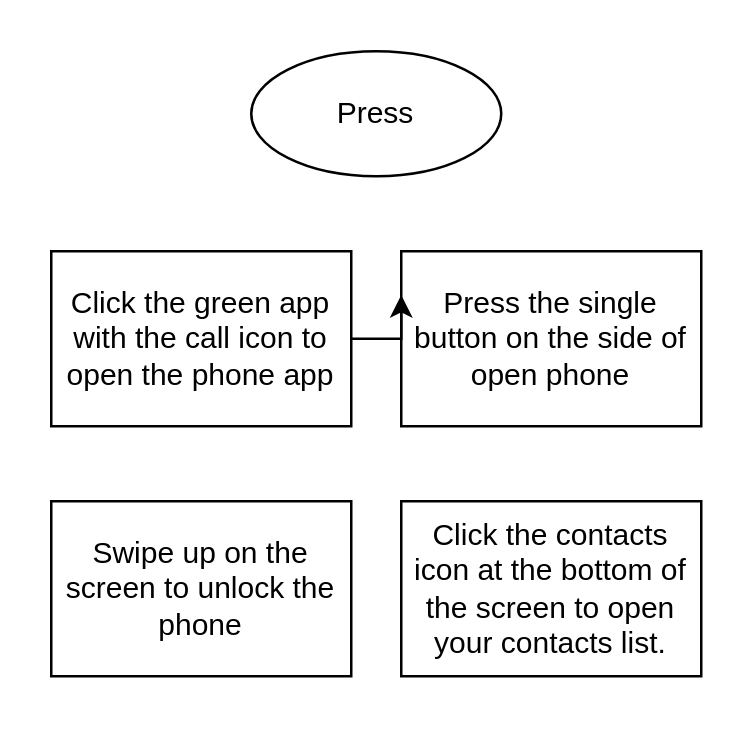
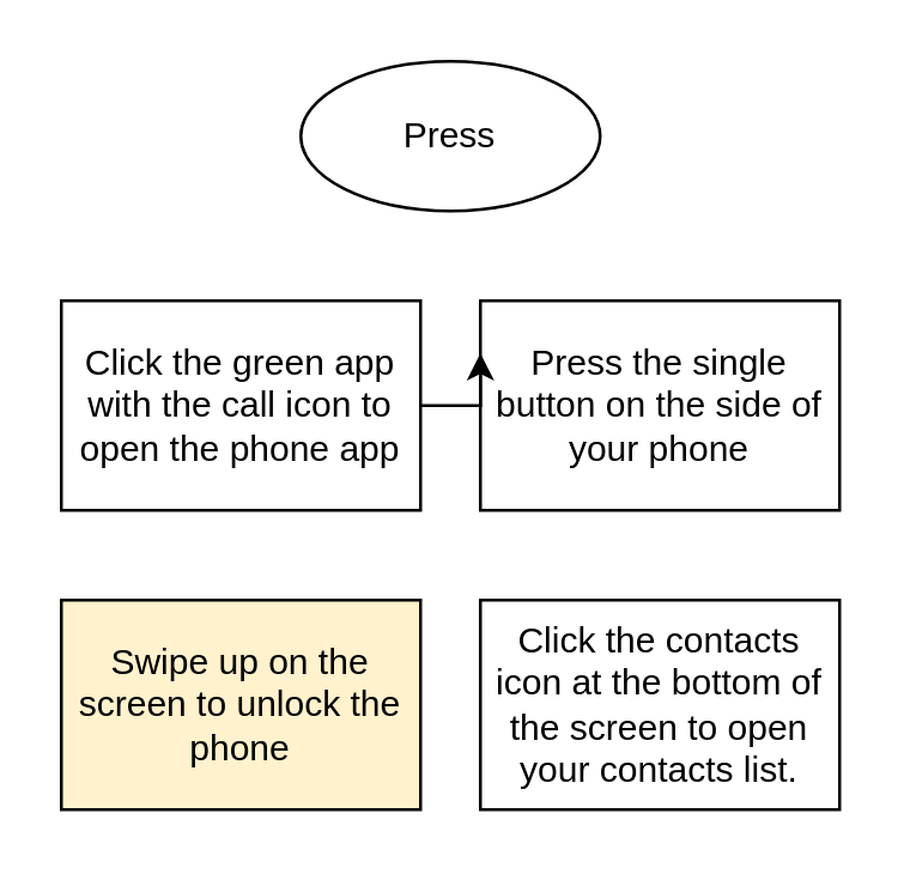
  <mxCell id="0" />
  <mxCell id="1" parent="0" />
  <mxCell id="2" value="Press" style="ellipse;whiteSpace=wrap;html=1;" vertex="1" parent="1"><mxGeometry x="100" y="20" width="100" height="50" as="geometry" /></mxCell>
- <mxCell id="3" value="Press the single button on the side of open phone" style="rounded=0;whiteSpace=wrap;html=1;" vertex="1" parent="1"><mxGeometry x="160" y="100" width="120" height="70" as="geometry" /></mxCell>
- <mxCell id="4" value="Swipe up on the screen to unlock the phone" style="rounded=0;whiteSpace=wrap;html=1;direction=south;" vertex="1" parent="1"><mxGeometry x="20" y="200" width="120" height="70" as="geometry" /></mxCell>
+ <mxCell id="3" value="Press the single button on the side of your phone" style="rounded=0;whiteSpace=wrap;html=1;" vertex="1" parent="1"><mxGeometry x="160" y="100" width="120" height="70" as="geometry" /></mxCell>
+ <mxCell id="4" value="Swipe up on the screen to unlock the phone" style="rounded=0;whiteSpace=wrap;html=1;direction=south;fillColor=#fff2cc;" vertex="1" parent="1"><mxGeometry x="20" y="200" width="120" height="70" as="geometry" /></mxCell>
  <mxCell id="5" style="edgeStyle=orthogonalEdgeStyle;rounded=0;orthogonalLoop=1;jettySize=auto;html=1;entryX=0;entryY=0.25;entryDx=0;entryDy=0;" edge="1" parent="1" source="6" target="3"><mxGeometry relative="1" as="geometry" /></mxCell>
  <mxCell id="6" value="Click the green app with the call icon to open the phone app" style="rounded=0;whiteSpace=wrap;html=1;" vertex="1" parent="1"><mxGeometry x="20" y="100" width="120" height="70" as="geometry" /></mxCell>
  <mxCell id="7" value="Click the contacts icon at the bottom of the screen to open your contacts list." style="rounded=0;whiteSpace=wrap;html=1;" vertex="1" parent="1"><mxGeometry x="160" y="200" width="120" height="70" as="geometry" /></mxCell>
